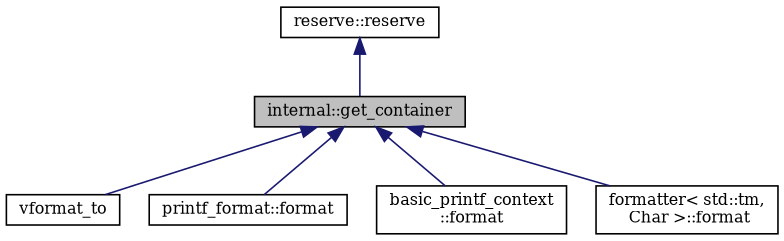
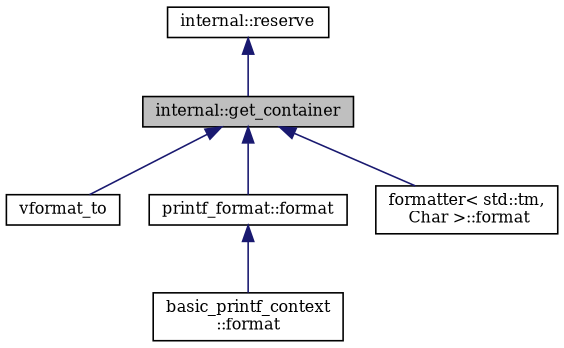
  digraph {
    fontname="DejaVu Serif"
    rankdir=TB
    node [color=black fillcolor=white fontname="DejaVu Serif" fontsize=10 shape=record style=filled]
    edge [color=midnightblue dir=back fontname="DejaVu Serif" fontsize=10 labelfontname=Helvetica labelfontsize=10 style=solid]
    n1 [fillcolor=grey75 fontcolor=black height=0.2 label="internal::get_container" width=0.4]
    n2 [height=0.2 label=vformat_to width=0.4]
    n3 [height=0.2 label="printf_format::format" width=0.4]
    n4 [height=0.2 label="basic_printf_context\l::format" width=0.4]
    n5 [height=0.2 label="formatter\< std::tm,\l Char \>::format" width=0.4]
-   n6 [height=0.2 label="reserve::reserve" width=0.4]
+   n6 [height=0.2 label="internal::reserve" width=0.4]
    n1 -> n2
    n1 -> n3
-   n1 -> n4
+   n3 -> n4
    n1 -> n5
    n6 -> n1
  }
